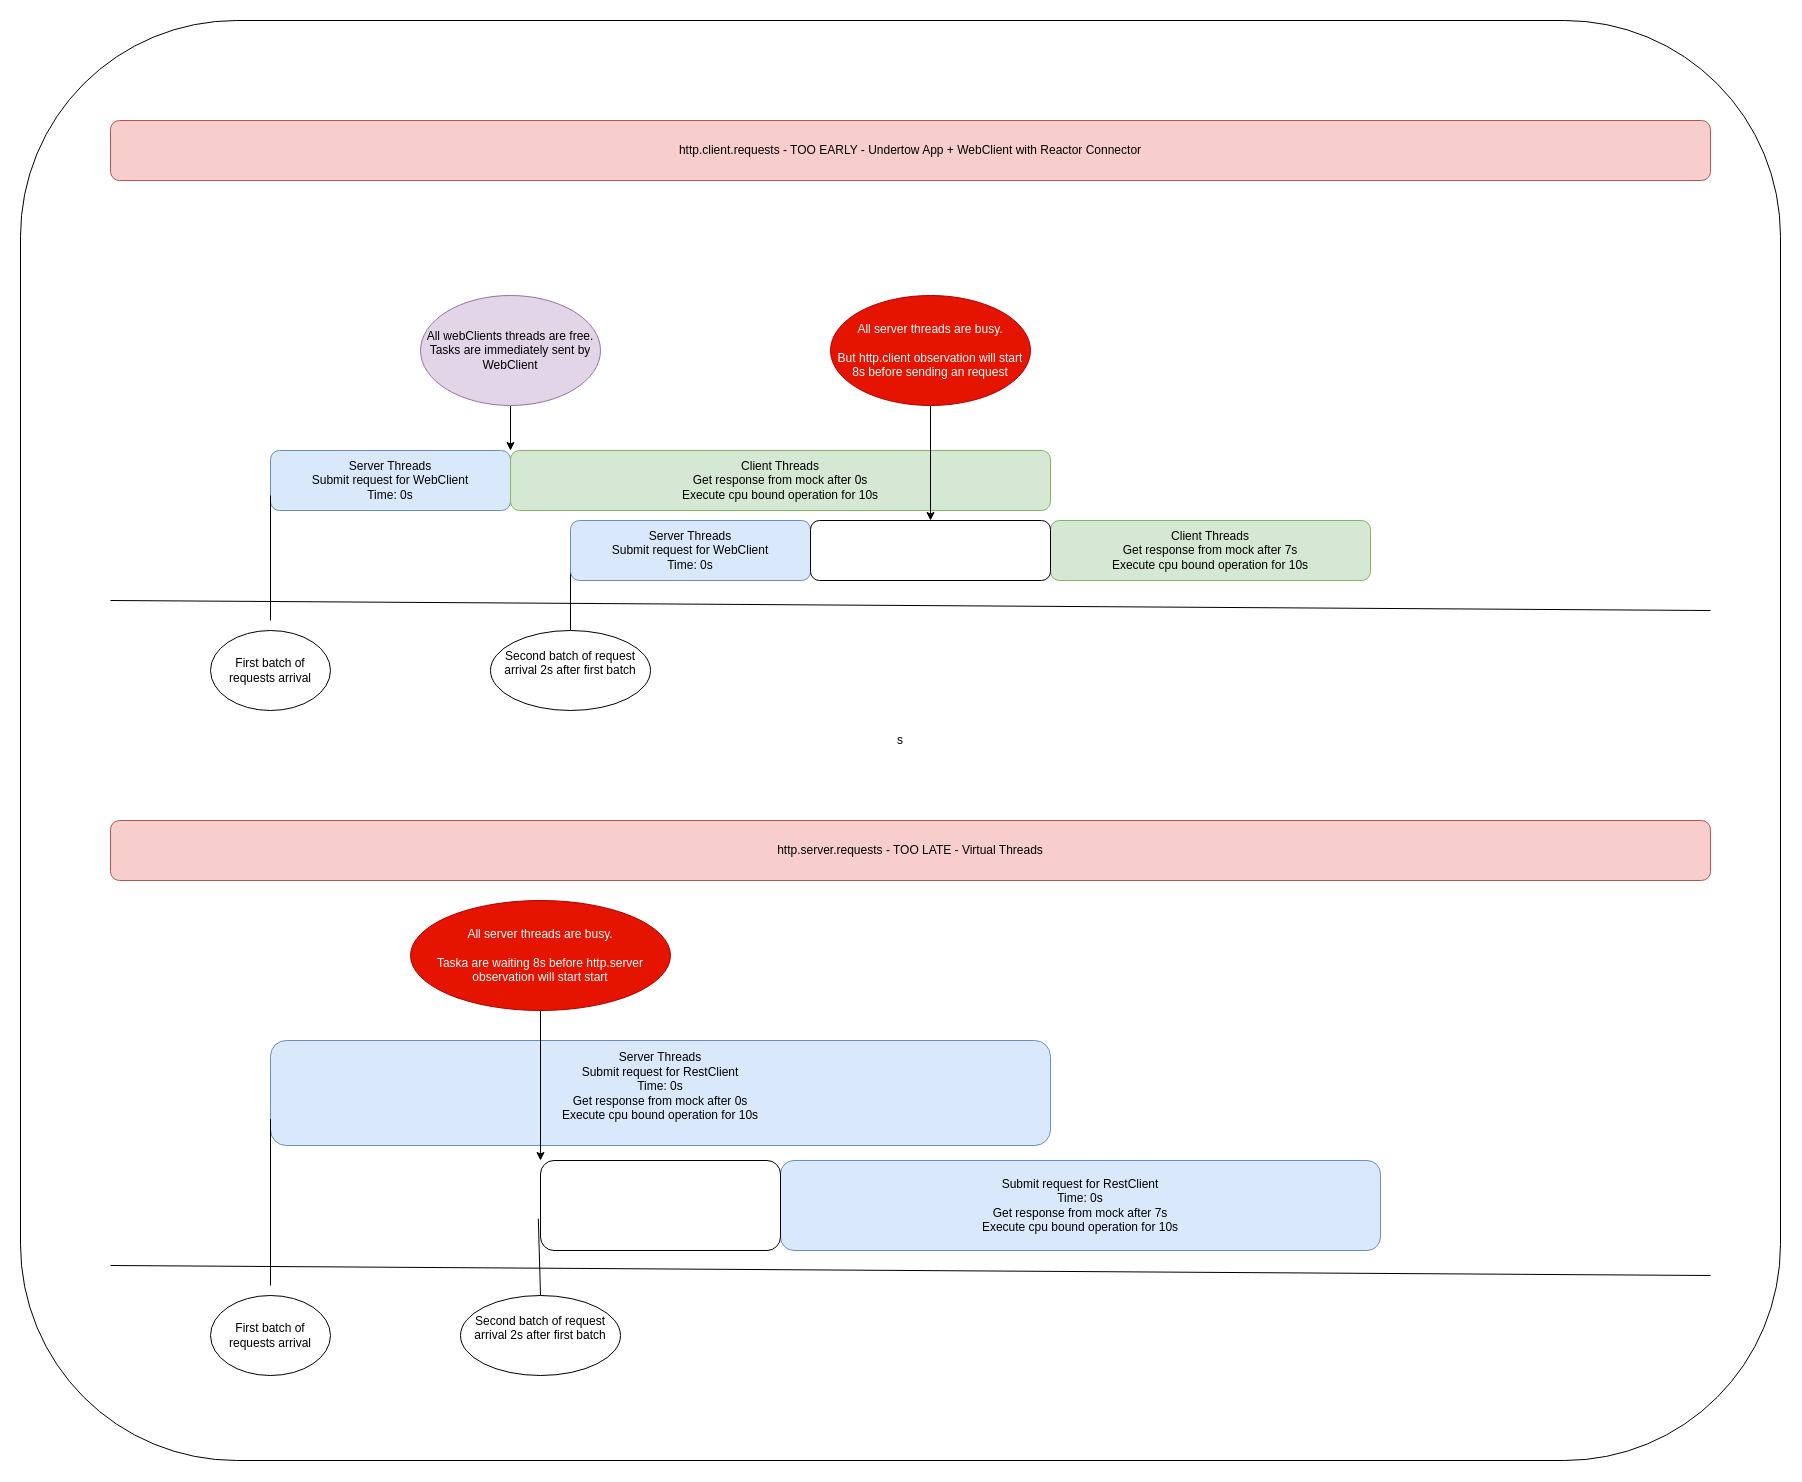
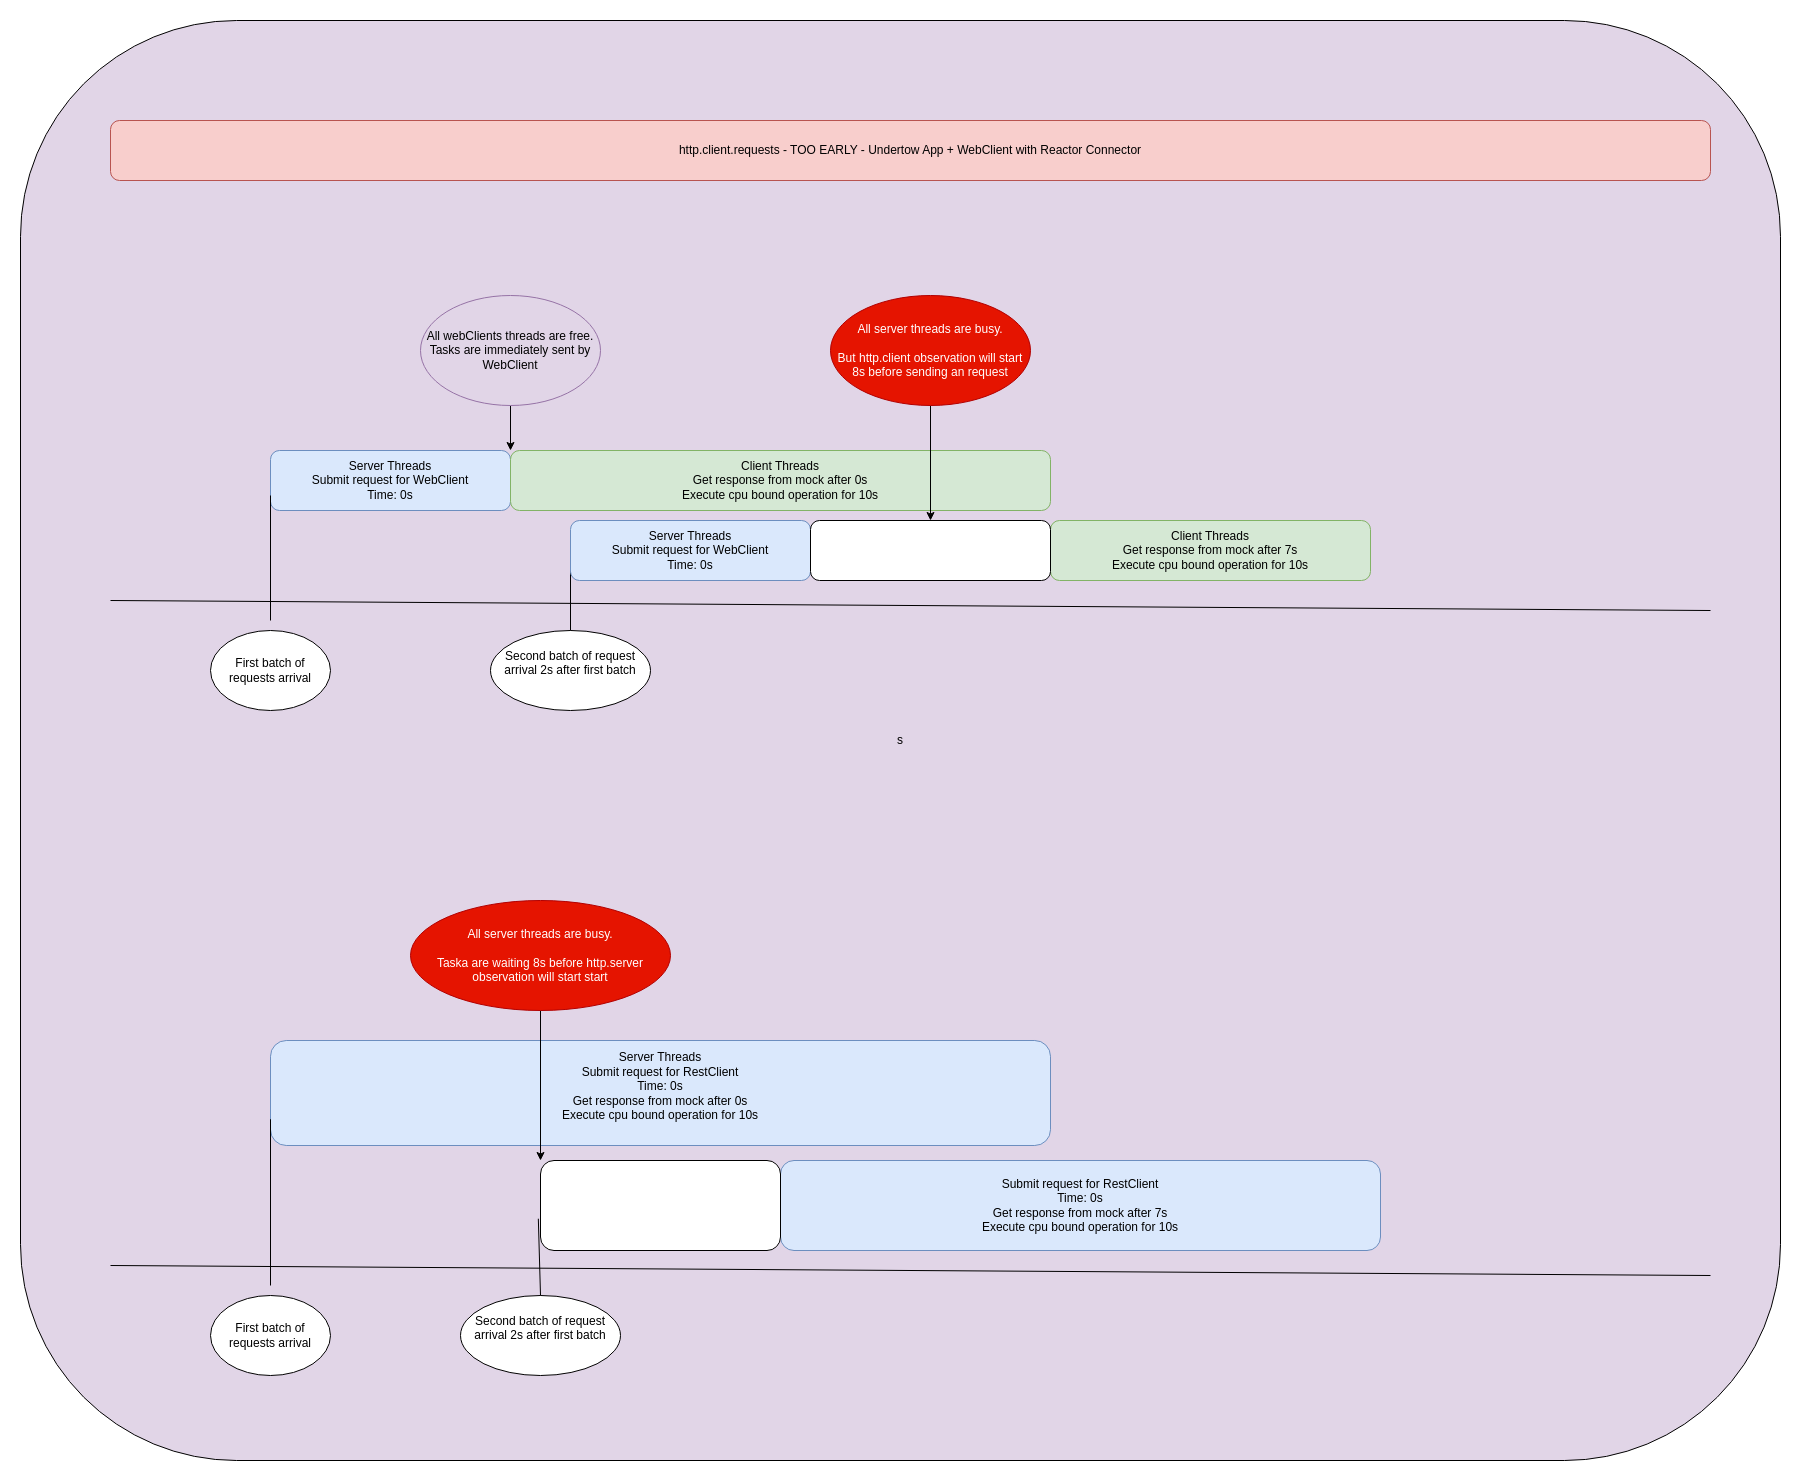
  <mxCell id="0" />
  <mxCell id="1" parent="0" />
- <mxCell id="2" value="s" style="rounded=1;whiteSpace=wrap;html=1;" parent="1" vertex="1"><mxGeometry x="20" y="20" width="1760" height="1440" as="geometry" /></mxCell>
+ <mxCell id="2" value="s" style="rounded=1;whiteSpace=wrap;html=1;fillColor=#e1d5e7;" parent="1" vertex="1"><mxGeometry x="20" y="20" width="1760" height="1440" as="geometry" /></mxCell>
  <mxCell id="3" value="First batch of requests arrival" style="ellipse;whiteSpace=wrap;html=1;" parent="1" vertex="1"><mxGeometry x="210" y="630" width="120" height="80" as="geometry" /></mxCell>
  <mxCell id="4" value="Server Threads&lt;br&gt;&lt;div&gt;Submit request for WebClient&lt;/div&gt;&lt;div&gt;Time: 0s&lt;/div&gt;" style="rounded=1;whiteSpace=wrap;html=1;fillColor=#dae8fc;strokeColor=#6c8ebf;" parent="1" vertex="1"><mxGeometry x="270" y="450" width="240" height="60" as="geometry" /></mxCell>
  <mxCell id="5" value="&lt;div&gt;Client Threads&lt;/div&gt;&lt;div&gt;Get response from mock after 0s&lt;/div&gt;&lt;div&gt;Execute cpu bound operation for 10s&lt;/div&gt;" style="rounded=1;whiteSpace=wrap;html=1;fillColor=#d5e8d4;strokeColor=#82b366;" parent="1" vertex="1"><mxGeometry x="510" y="450" width="540" height="60" as="geometry" /></mxCell>
  <mxCell id="6" value="" style="endArrow=none;html=1;rounded=0;" parent="1" edge="1"><mxGeometry width="50" height="50" relative="1" as="geometry"><mxPoint y="600" as="sourcePoint" x="110" /><mxPoint x="1710" y="610" as="targetPoint" /></mxGeometry></mxCell>
  <mxCell id="7" value="" style="endArrow=none;html=1;rounded=0;entryX=0;entryY=0.75;entryDx=0;entryDy=0;" parent="1" target="4" edge="1"><mxGeometry width="50" height="50" relative="1" as="geometry"><mxPoint x="270" y="620" as="sourcePoint" /><mxPoint x="270" y="580" as="targetPoint" /></mxGeometry></mxCell>
  <mxCell id="8" value="&lt;div&gt;Second batch of request arrival 2s after first batch&lt;/div&gt;&lt;div&gt;&lt;br&gt;&lt;/div&gt;" style="ellipse;whiteSpace=wrap;html=1;" parent="1" vertex="1"><mxGeometry x="490" y="630" width="160" height="80" as="geometry" /></mxCell>
  <mxCell id="9" value="" style="endArrow=none;html=1;rounded=0;exitX=0.5;exitY=0;exitDx=0;exitDy=0;" parent="1" source="8" edge="1"><mxGeometry width="50" height="50" relative="1" as="geometry"><mxPoint x="569.76" y="600" as="sourcePoint" /><mxPoint x="570" y="570" as="targetPoint" /></mxGeometry></mxCell>
  <mxCell id="10" value="http.client.requests - TOO EARLY - Undertow App + WebClient with Reactor Connector" style="rounded=1;whiteSpace=wrap;html=1;fillColor=#f8cecc;strokeColor=#b85450;" parent="1" vertex="1"><mxGeometry y="120" width="1600" height="60" as="geometry" x="110" /></mxCell>
  <mxCell id="11" value="&lt;div&gt;Server Threads&lt;/div&gt;&lt;div&gt;Submit request for WebClient&lt;/div&gt;&lt;div&gt;&lt;div&gt;Time: 0s&lt;/div&gt;&lt;/div&gt;" style="rounded=1;whiteSpace=wrap;html=1;fillColor=#dae8fc;strokeColor=#6c8ebf;" parent="1" vertex="1"><mxGeometry x="570" y="520" width="240" height="60" as="geometry" /></mxCell>
  <mxCell id="12" value="&lt;div&gt;Client Threads&lt;/div&gt;&lt;div&gt;Get response from mock after 7s&lt;/div&gt;&lt;div&gt;Execute cpu bound operation for 10s&lt;/div&gt;" style="rounded=1;whiteSpace=wrap;html=1;fillColor=#d5e8d4;strokeColor=#82b366;" parent="1" vertex="1"><mxGeometry x="1050" y="520" width="320" height="60" as="geometry" /></mxCell>
  <mxCell id="13" style="edgeStyle=orthogonalEdgeStyle;rounded=0;orthogonalLoop=1;jettySize=auto;html=1;exitX=0.5;exitY=1;exitDx=0;exitDy=0;" parent="1" source="14" target="17" edge="1"><mxGeometry relative="1" as="geometry" /></mxCell>
  <mxCell id="14" value="&lt;div&gt;All server threads are busy. &lt;br&gt;&lt;/div&gt;&lt;div&gt;&lt;br&gt;&lt;/div&gt;&lt;div&gt;But http.client observation will start 8s before sending an request&lt;/div&gt;" style="ellipse;whiteSpace=wrap;html=1;fillColor=#e51400;strokeColor=#B20000;fontColor=#ffffff;" parent="1" vertex="1"><mxGeometry x="830" y="295" width="200" height="110" as="geometry" /></mxCell>
  <mxCell id="15" value="" style="edgeStyle=orthogonalEdgeStyle;rounded=0;orthogonalLoop=1;jettySize=auto;html=1;entryX=0;entryY=0;entryDx=0;entryDy=0;" parent="1" source="16" target="5" edge="1"><mxGeometry relative="1" as="geometry" /></mxCell>
  <mxCell id="16" value="&lt;div&gt;All webClients threads are free.&lt;/div&gt;&lt;div&gt;Tasks are immediately sent by WebClient &lt;br&gt;&lt;/div&gt;" style="ellipse;whiteSpace=wrap;html=1;fillColor=#e1d5e7;strokeColor=#9673a6;" parent="1" vertex="1"><mxGeometry x="420" y="295" width="180" height="110" as="geometry" /></mxCell>
  <mxCell id="17" value="" style="rounded=1;whiteSpace=wrap;html=1;" parent="1" vertex="1"><mxGeometry x="810" y="520" width="240" height="60" as="geometry" /></mxCell>
- <mxCell id="18" value="http.server.requests - TOO LATE - Virtual Threads" style="rounded=1;whiteSpace=wrap;html=1;fillColor=#f8cecc;strokeColor=#b85450;" parent="1" vertex="1"><mxGeometry y="820" width="1600" height="60" as="geometry" x="110" /></mxCell>
  <mxCell id="19" value="First batch of requests arrival" style="ellipse;whiteSpace=wrap;html=1;" vertex="1" parent="1"><mxGeometry x="210" y="1295" width="120" height="80" as="geometry" /></mxCell>
  <mxCell id="20" value="Server Threads&lt;div&gt;Submit request for RestClient&lt;/div&gt;&lt;div&gt;Time: 0s&lt;/div&gt;&lt;div&gt;&lt;div&gt;Get response from mock after 0s&lt;/div&gt;&lt;div&gt;Execute cpu bound operation for 10s&lt;/div&gt;&lt;br&gt;&lt;/div&gt;" style="rounded=1;whiteSpace=wrap;html=1;fillColor=#dae8fc;strokeColor=#6c8ebf;" vertex="1" parent="1"><mxGeometry x="270" y="1040" width="780" height="105" as="geometry" /></mxCell>
  <mxCell id="21" value="" style="endArrow=none;html=1;rounded=0;" edge="1" parent="1"><mxGeometry width="50" height="50" relative="1" as="geometry"><mxPoint y="1265" as="sourcePoint" x="110" /><mxPoint x="1710" y="1275" as="targetPoint" /></mxGeometry></mxCell>
  <mxCell id="22" value="" style="endArrow=none;html=1;rounded=0;entryX=0;entryY=0.75;entryDx=0;entryDy=0;" edge="1" parent="1" target="20"><mxGeometry width="50" height="50" relative="1" as="geometry"><mxPoint x="270" y="1285" as="sourcePoint" /><mxPoint x="270" y="1245" as="targetPoint" /></mxGeometry></mxCell>
  <mxCell id="23" value="&lt;div&gt;Second batch of request arrival 2s after first batch&lt;/div&gt;&lt;div&gt;&lt;br&gt;&lt;/div&gt;" style="ellipse;whiteSpace=wrap;html=1;" vertex="1" parent="1"><mxGeometry x="460" y="1295" width="160" height="80" as="geometry" /></mxCell>
  <mxCell id="24" value="" style="endArrow=none;html=1;rounded=0;exitX=0.5;exitY=0;exitDx=0;exitDy=0;entryX=-0.009;entryY=0.647;entryDx=0;entryDy=0;entryPerimeter=0;" edge="1" parent="1" source="23" target="28"><mxGeometry width="50" height="50" relative="1" as="geometry"><mxPoint x="569.76" y="1265" as="sourcePoint" /><mxPoint x="570" y="1235" as="targetPoint" /></mxGeometry></mxCell>
  <mxCell id="25" value="&lt;div&gt;Submit request for RestClient&lt;/div&gt;&lt;div&gt;Time: 0s&lt;/div&gt;&lt;div&gt;&lt;div&gt;Get response from mock after 7s&lt;/div&gt;&lt;div&gt;Execute cpu bound operation for 10s&lt;/div&gt;&lt;/div&gt;" style="rounded=1;whiteSpace=wrap;html=1;fillColor=#dae8fc;strokeColor=#6c8ebf;" vertex="1" parent="1"><mxGeometry x="780" y="1160" width="600" height="90" as="geometry" /></mxCell>
  <mxCell id="26" style="edgeStyle=orthogonalEdgeStyle;rounded=0;orthogonalLoop=1;jettySize=auto;html=1;exitX=0.5;exitY=1;exitDx=0;exitDy=0;entryX=0;entryY=0;entryDx=0;entryDy=0;" edge="1" parent="1" source="27" target="28"><mxGeometry relative="1" as="geometry" /></mxCell>
  <mxCell id="27" value="&lt;div&gt;All server threads are busy. &lt;br&gt;&lt;/div&gt;&lt;div&gt;&lt;br&gt;&lt;/div&gt;&lt;div&gt;Taska are waiting 8s before http.server observation will start start&lt;/div&gt;" style="ellipse;whiteSpace=wrap;html=1;fillColor=#e51400;strokeColor=#B20000;fontColor=#ffffff;" vertex="1" parent="1"><mxGeometry x="410" y="900" width="260" height="110" as="geometry" /></mxCell>
  <mxCell id="28" value="" style="rounded=1;whiteSpace=wrap;html=1;" vertex="1" parent="1"><mxGeometry x="540" y="1160" width="240" height="90" as="geometry" /></mxCell>
